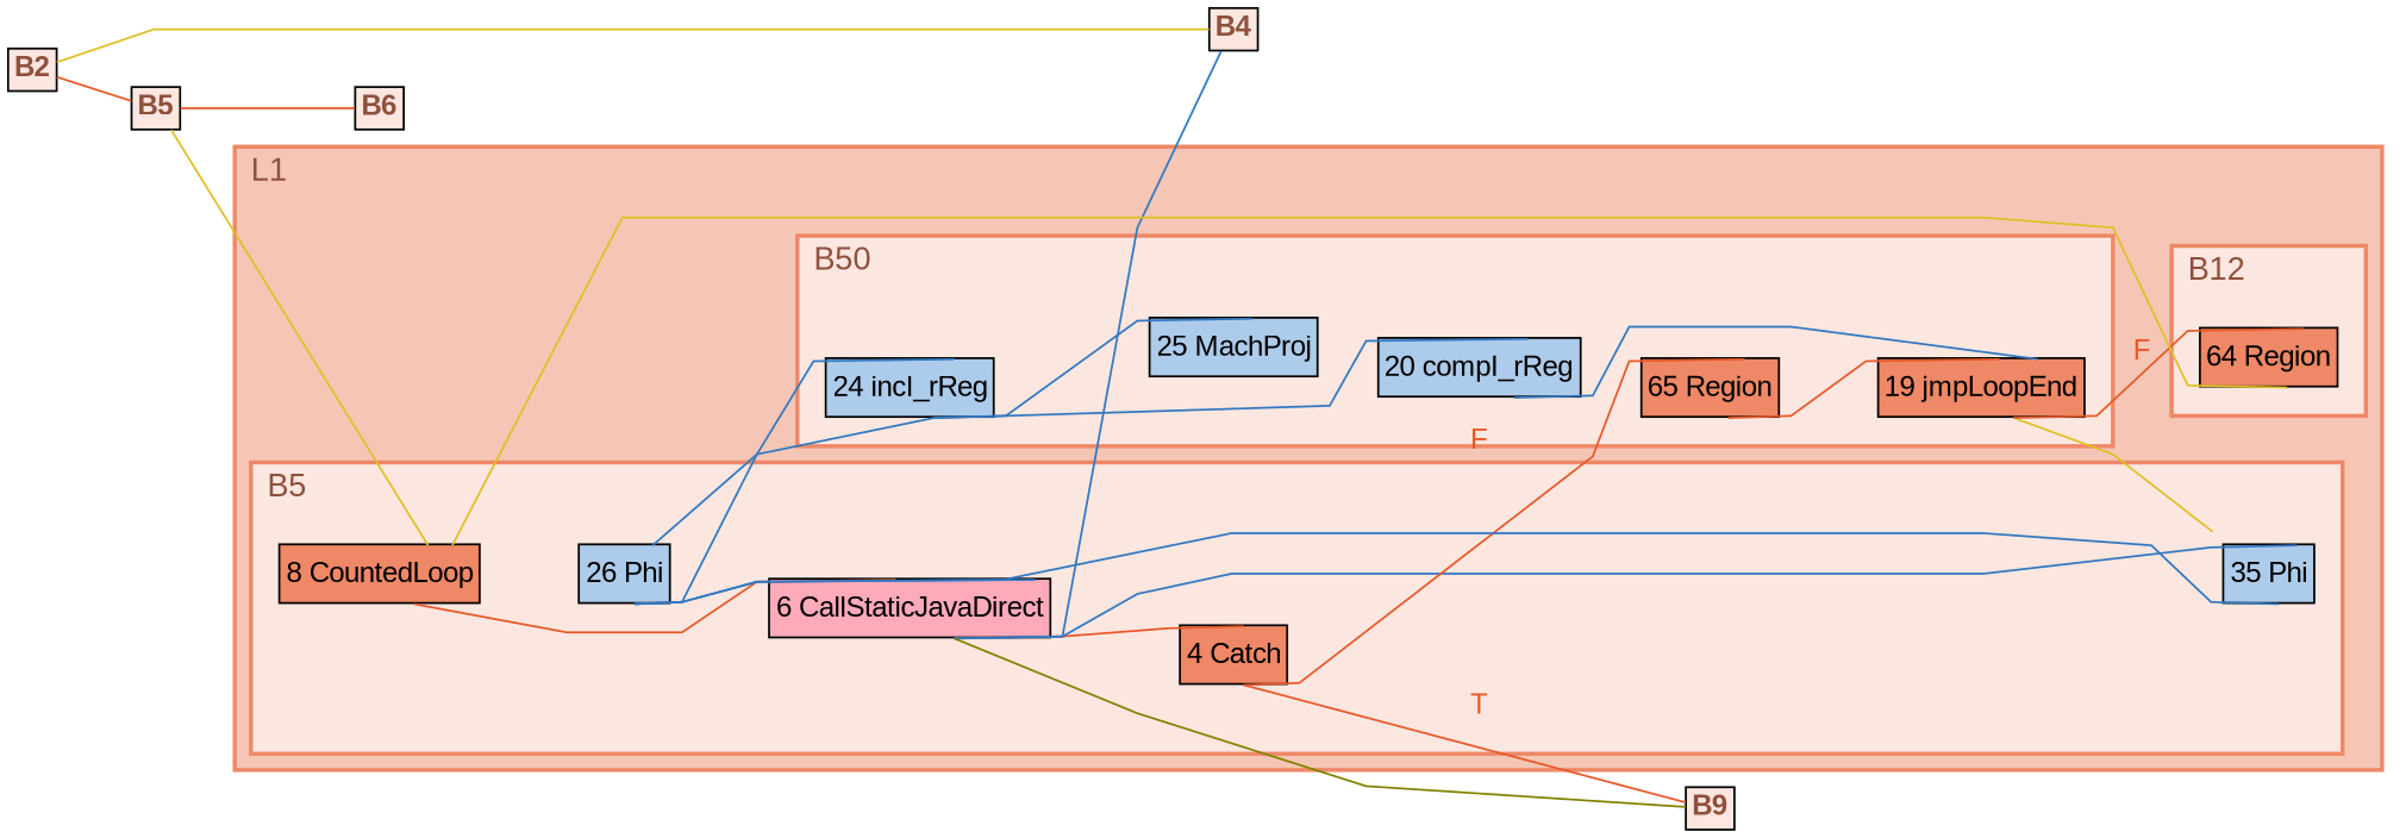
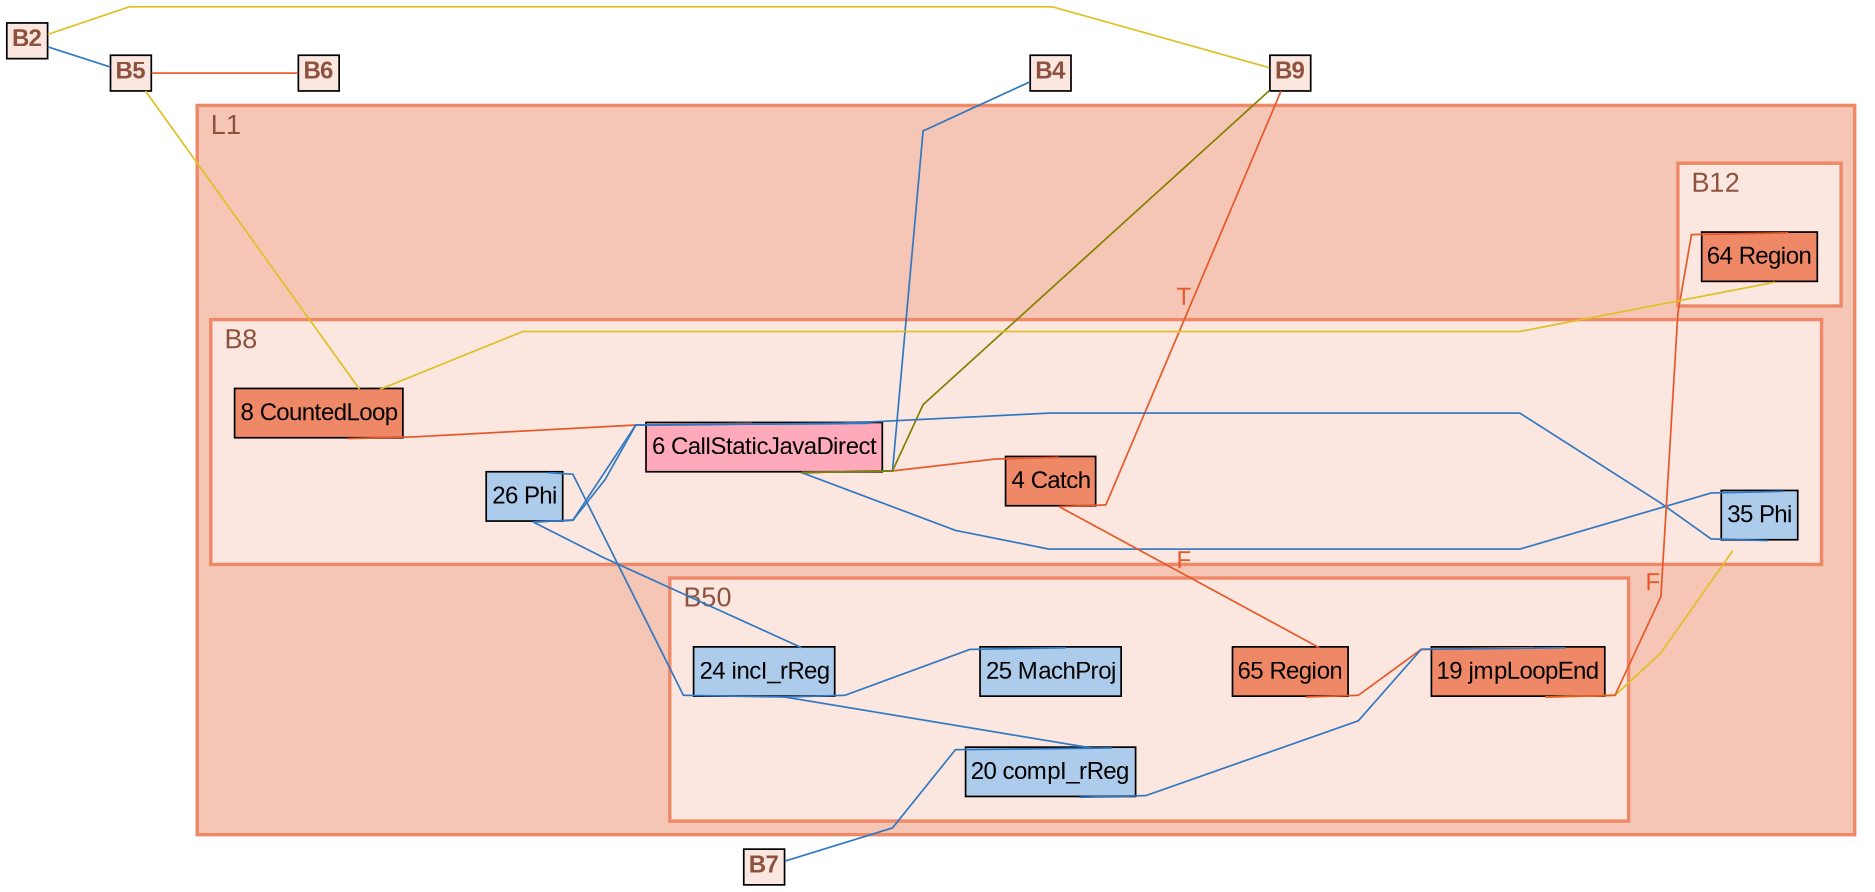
  digraph {
    fontname=arial
    fontsize=16
    newrank=true
    rankdir=LR
    splines=polyline
    node [fontcolor="#000000" fontname=arial margin=0.08 penwidth=2 shape=plaintext]
    edge [arrowhead=none color="#3178c2" dir=forward fontname=arial penwidth=1 style=solid tailport=pout]
    n1 [height=0.0 label=<<TABLE COLOR="#000000" BGCOLOR="#fbe7e0" BORDER="1" CELLBORDER="0" CELLSPACING="0" CELLPADDING="2"><TR><TD COLSPAN="1"><FONT COLOR="#8e513d"><B>B2</B></FONT></TD></TR></TABLE>> margin=0.0 width=0.0]
    n2 [height=0.0 label=<<TABLE COLOR="#000000" BGCOLOR="#ee8866" BORDER="1" CELLBORDER="0" CELLSPACING="0" CELLPADDING="2"><TR><TD></TD><TD PORT="pin0"></TD><TD PORT="pin1"></TD><TD PORT="pin2"></TD><TD></TD></TR><TR><TD COLSPAN="5">8 CountedLoop</TD></TR><TR><TD></TD><TD PORT="pout" COLSPAN="3"></TD><TD></TD></TR></TABLE>> width=0.0]
    n3 [height=0.0 label=<<TABLE COLOR="#000000" BGCOLOR="#ffaabb" BORDER="1" CELLBORDER="0" CELLSPACING="0" CELLPADDING="2"><TR><TD></TD><TD PORT="pin0"></TD><TD PORT="pin1"></TD><TD PORT="pin2"></TD><TD PORT="pin3"></TD><TD PORT="pin4"></TD><TD PORT="pin5"></TD><TD PORT="pin6"></TD><TD PORT="pin7"></TD><TD PORT="pin8"></TD><TD PORT="pin9"></TD><TD></TD></TR><TR><TD COLSPAN="12">6 CallStaticJavaDirect</TD></TR><TR><TD></TD><TD PORT="pout" COLSPAN="10"></TD><TD></TD></TR></TABLE>> width=0.0]
    n4 [height=0.0 label=<<TABLE COLOR="#000000" BGCOLOR="#ee8866" BORDER="1" CELLBORDER="0" CELLSPACING="0" CELLPADDING="2"><TR><TD></TD><TD PORT="pin0"></TD><TD></TD></TR><TR><TD COLSPAN="3">4 Catch</TD></TR><TR><TD></TD><TD PORT="pout" COLSPAN="1"></TD><TD></TD></TR></TABLE>> width=0.0]
    n5 [height=0.0 label=<<TABLE COLOR="#000000" BGCOLOR="#adcbea" BORDER="1" CELLBORDER="0" CELLSPACING="0" CELLPADDING="2"><TR><TD></TD><TD PORT="pin0"></TD><TD PORT="pin1"></TD><TD PORT="pin2"></TD><TD></TD></TR><TR><TD COLSPAN="5">26 Phi</TD></TR><TR><TD></TD><TD PORT="pout" COLSPAN="3"></TD><TD></TD></TR></TABLE>> width=0.0]
    n6 [height=0.0 label=<<TABLE COLOR="#000000" BGCOLOR="#adcbea" BORDER="1" CELLBORDER="0" CELLSPACING="0" CELLPADDING="2"><TR><TD></TD><TD PORT="pin0"></TD><TD PORT="pin1"></TD><TD PORT="pin2"></TD><TD></TD></TR><TR><TD COLSPAN="5">35 Phi</TD></TR><TR><TD></TD><TD PORT="pout" COLSPAN="3"></TD><TD></TD></TR></TABLE>> width=0.0]
    n7 [height=0.0 label=<<TABLE COLOR="#000000" BGCOLOR="#ee8866" BORDER="1" CELLBORDER="0" CELLSPACING="0" CELLPADDING="2"><TR><TD></TD><TD PORT="pin0"></TD><TD PORT="pin1"></TD><TD></TD></TR><TR><TD COLSPAN="4">65 Region</TD></TR><TR><TD></TD><TD PORT="pout" COLSPAN="2"></TD><TD></TD></TR></TABLE>> width=0.0]
    n8 [height=0.0 label=<<TABLE COLOR="#000000" BGCOLOR="#ee8866" BORDER="1" CELLBORDER="0" CELLSPACING="0" CELLPADDING="2"><TR><TD></TD><TD PORT="pin0"></TD><TD PORT="pin1"></TD><TD></TD></TR><TR><TD COLSPAN="4">19 jmpLoopEnd</TD></TR><TR><TD></TD><TD PORT="pout" COLSPAN="2"></TD><TD></TD></TR></TABLE>> width=0.0]
    n9 [height=0.0 label=<<TABLE COLOR="#000000" BGCOLOR="#adcbea" BORDER="1" CELLBORDER="0" CELLSPACING="0" CELLPADDING="2"><TR><TD></TD><TD PORT="pin0"></TD><TD PORT="pin1"></TD><TD PORT="pin2"></TD><TD></TD></TR><TR><TD COLSPAN="5">20 compI_rReg</TD></TR><TR><TD></TD><TD PORT="pout" COLSPAN="3"></TD><TD></TD></TR></TABLE>> width=0.0]
    n10 [height=0.0 label=<<TABLE COLOR="#000000" BGCOLOR="#adcbea" BORDER="1" CELLBORDER="0" CELLSPACING="0" CELLPADDING="2"><TR><TD></TD><TD PORT="pin0"></TD><TD PORT="pin1"></TD><TD></TD></TR><TR><TD COLSPAN="4">24 incI_rReg</TD></TR><TR><TD></TD><TD PORT="pout" COLSPAN="2"></TD><TD></TD></TR></TABLE>> width=0.0]
    n11 [height=0.0 label=<<TABLE COLOR="#000000" BGCOLOR="#adcbea" BORDER="1" CELLBORDER="0" CELLSPACING="0" CELLPADDING="2"><TR><TD></TD><TD PORT="pin0"></TD><TD></TD></TR><TR><TD COLSPAN="3">25 MachProj</TD></TR><TR><TD></TD><TD PORT="pout" COLSPAN="1"></TD><TD></TD></TR></TABLE>> width=0.0]
    n12 [height=0.0 label=<<TABLE COLOR="#000000" BGCOLOR="#ee8866" BORDER="1" CELLBORDER="0" CELLSPACING="0" CELLPADDING="2"><TR><TD></TD><TD PORT="pin0"></TD><TD PORT="pin1"></TD><TD></TD></TR><TR><TD COLSPAN="4">64 Region</TD></TR><TR><TD></TD><TD PORT="pout" COLSPAN="2"></TD><TD></TD></TR></TABLE>> width=0.0]
    n13 [height=0.0 label=<<TABLE COLOR="#000000" BGCOLOR="#fbe7e0" BORDER="1" CELLBORDER="0" CELLSPACING="0" CELLPADDING="2"><TR><TD COLSPAN="1"><FONT COLOR="#8e513d"><B>B4</B></FONT></TD></TR></TABLE>> margin=0.0 width=0.0]
    n14 [height=0.0 label=<<TABLE COLOR="#000000" BGCOLOR="#fbe7e0" BORDER="1" CELLBORDER="0" CELLSPACING="0" CELLPADDING="2"><TR><TD COLSPAN="1"><FONT COLOR="#8e513d"><B>B5</B></FONT></TD></TR></TABLE>> margin=0.0 width=0.0]
    n15 [height=0.0 label=<<TABLE COLOR="#000000" BGCOLOR="#fbe7e0" BORDER="1" CELLBORDER="0" CELLSPACING="0" CELLPADDING="2"><TR><TD COLSPAN="1"><FONT COLOR="#8e513d"><B>B9</B></FONT></TD></TR></TABLE>> margin=0.0 width=0.0]
    n16 [height=0.0 label=<<TABLE COLOR="#000000" BGCOLOR="#fbe7e0" BORDER="1" CELLBORDER="0" CELLSPACING="0" CELLPADDING="2"><TR><TD COLSPAN="1"><FONT COLOR="#8e513d"><B>B6</B></FONT></TD></TR></TABLE>> margin=0.0 width=0.0]
+   n17 [height=0.0 label=<<TABLE COLOR="#000000" BGCOLOR="#fbe7e0" BORDER="1" CELLBORDER="0" CELLSPACING="0" CELLPADDING="2"><TR><TD COLSPAN="1"><FONT COLOR="#8e513d"><B>B7</B></FONT></TD></TR></TABLE>> margin=0.0 width=0.0]
    subgraph sub_1 {
      rank=source
      n1
    }
    subgraph cluster_2 {
      color="#ee8866"
      fillcolor="#fbe7e0"
      fontcolor="#8e513d"
      label=B3
      labeljust=l
      penwidth=2
      style=filled
    }
    subgraph cluster_3 {
      color="#ee8866"
      fillcolor="#f5c6b5"
      fontcolor="#8e513d"
      label=L1
      labeljust=l
      penwidth=2
      style=filled
      subgraph cluster_4 {
        color="#ee8866"
        fillcolor="#fbe7e0"
        fontcolor="#8e513d"
-       label=B5
+       label=B8
        labeljust=l
        penwidth=2
        style=filled
        n2
        n3
        n4
        n5
        n6
      }
      subgraph cluster_5 {
        color="#ee8866"
        fillcolor="#fbe7e0"
        fontcolor="#8e513d"
        label=B50
        labeljust=l
        penwidth=2
        style=filled
        n7
        n8
        n9
        n10
        n11
      }
      subgraph cluster_6 {
        color="#ee8866"
        fillcolor="#fbe7e0"
        fontcolor="#8e513d"
        label=B12
        labeljust=l
        penwidth=2
        style=filled
        n12
      }
    }
    subgraph cluster_7 {
      color="#ee8866"
      fillcolor="#fbe7e0"
      fontcolor="#8e513d"
      label=B11
      labeljust=l
      penwidth=2
      style=filled
    }
-   n1 -> n13 [color="#dfc025" weight=100000]
-   n1 -> n14 [color="#e75828" weight=100000]
+   n1 -> n15 [color="#dfc025" weight=100000]
+   n1 -> n14 [weight=100000]
    n2 -> n3 [color="#e75828" headport=pin0 weight=100000]
    n2 -> n5 [color="#e75828" headport=pin0 style=invis]
    n2 -> n6 [color="#e75828" headport=pin0 style=invis]
    n3 -> n4 [color="#e75828" headport=pin0 weight=100000]
    n3 -> n6 [headport=pin2]
    n3 -> n13
    n3 -> n15 [color="#828200"]
    n4 -> n7 [color="#e75828" fontcolor="#e75828" headport=pin1 label=F weight=100000]
    n4 -> n15 [color="#e75828" fontcolor="#e75828" label=T weight=100000]
    n5 -> n3 [headport=pin6]
    n5 -> n3 [headport=pin9]
    n5 -> n10 [headport=pin1]
    n6 -> n3 [headport=pin5]
    n7 -> n8 [color="#e75828" headport=pin0 weight=100000]
    n8 -> n6 [color="#dfc025" weight=100000]
    n8 -> n12 [color="#e75828" fontcolor="#e75828" headport=pin1 label=F weight=100000]
    n9 -> n8 [headport=pin1]
    n10 -> n5 [headport=pin2]
    n10 -> n9 [headport=pin1]
    n10 -> n11 [headport=pin0]
    n12 -> n2 [color="#dfc025" headport=pin2 weight=100000]
    n14 -> n2 [color="#dfc025" headport=pin1 weight=100000]
    n14 -> n16 [color="#e75828" weight=100000]
+   n17 -> n9 [headport=pin2]
  }
